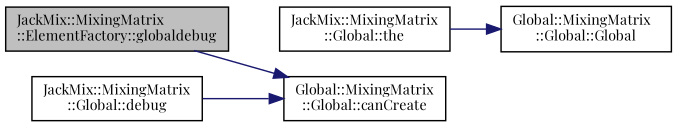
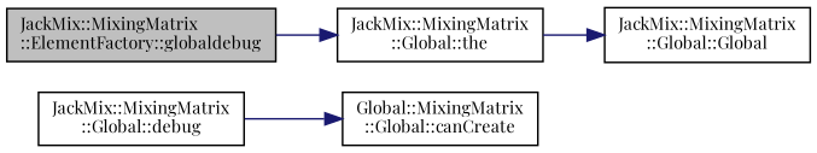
  digraph {
    fontname="Playfair Display"
    rankdir=LR
    node [color=black fillcolor=white fontname="Playfair Display" fontsize=10 shape=record style=filled]
    edge [color=midnightblue fontname="Playfair Display" fontsize=10 labelfontname=Helvetica labelfontsize=10 style=solid]
    n1 [fillcolor=grey75 fontcolor=black height=0.2 label="JackMix::MixingMatrix\l::ElementFactory::globaldebug" width=0.4]
    n2 [height=0.2 label="JackMix::MixingMatrix\l::Global::the" width=0.4]
    n3 [height=0.2 label="JackMix::MixingMatrix\l::Global::debug" width=0.4]
    n4 [height=0.2 label="Global::MixingMatrix\l::Global::canCreate" width=0.4]
-   n5 [height=0.2 label="Global::MixingMatrix\l::Global::Global" width=0.4]
-   n1 -> n4
+   n5 [height=0.2 label="JackMix::MixingMatrix\l::Global::Global" width=0.4]
+   n1 -> n2
    n2 -> n5
    n3 -> n4
  }
